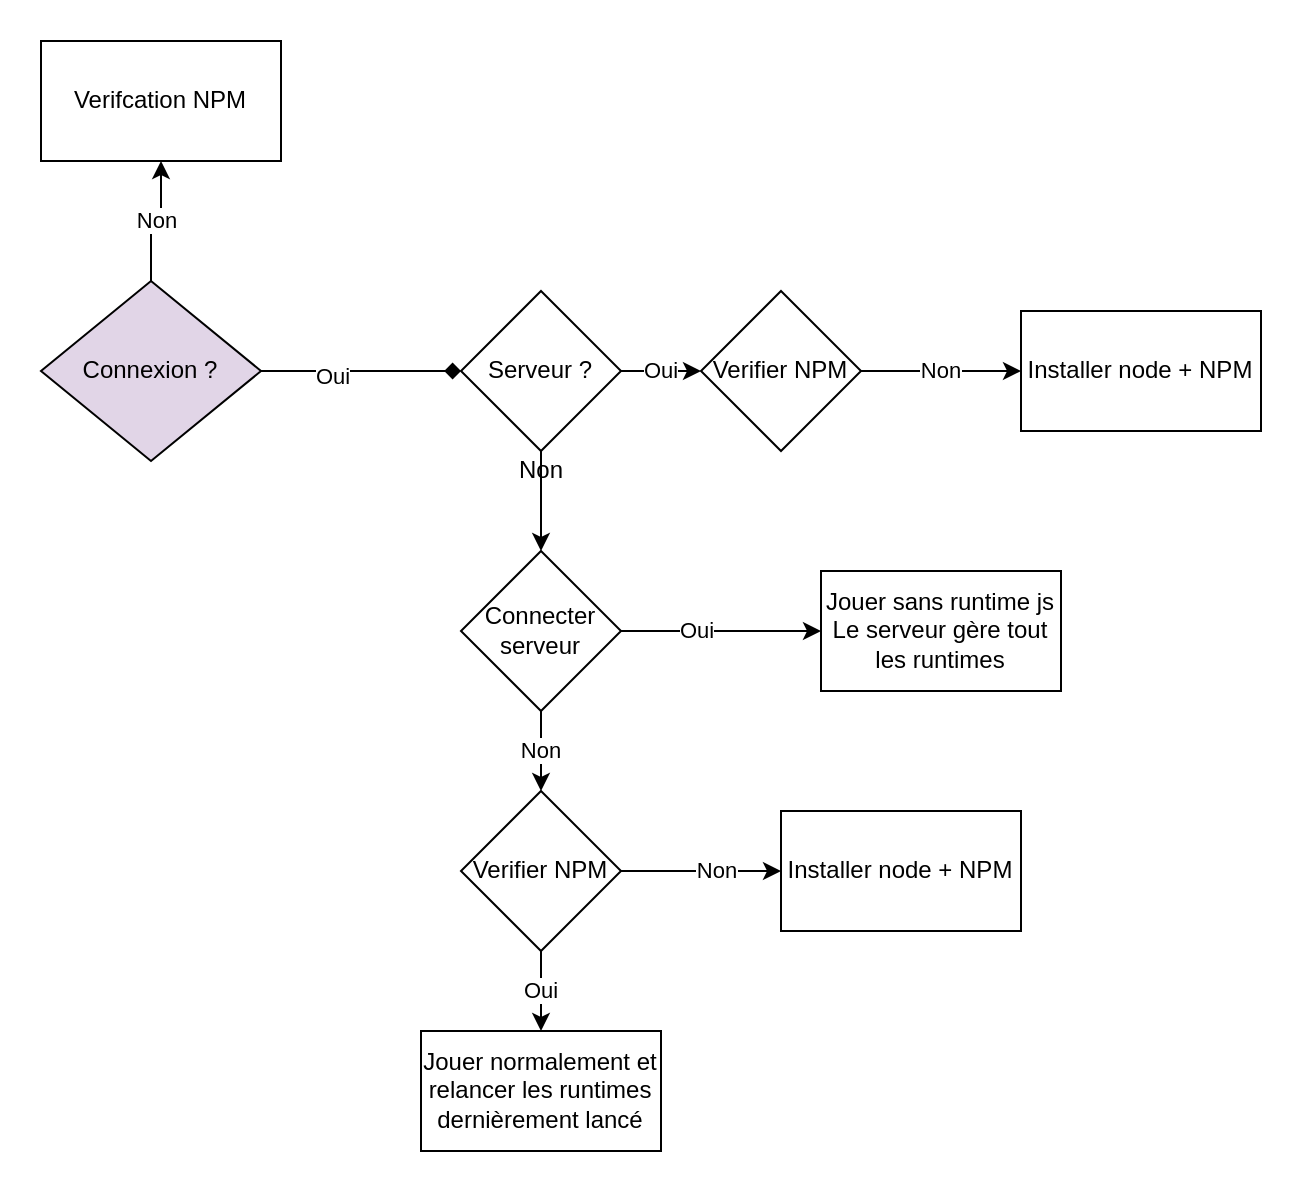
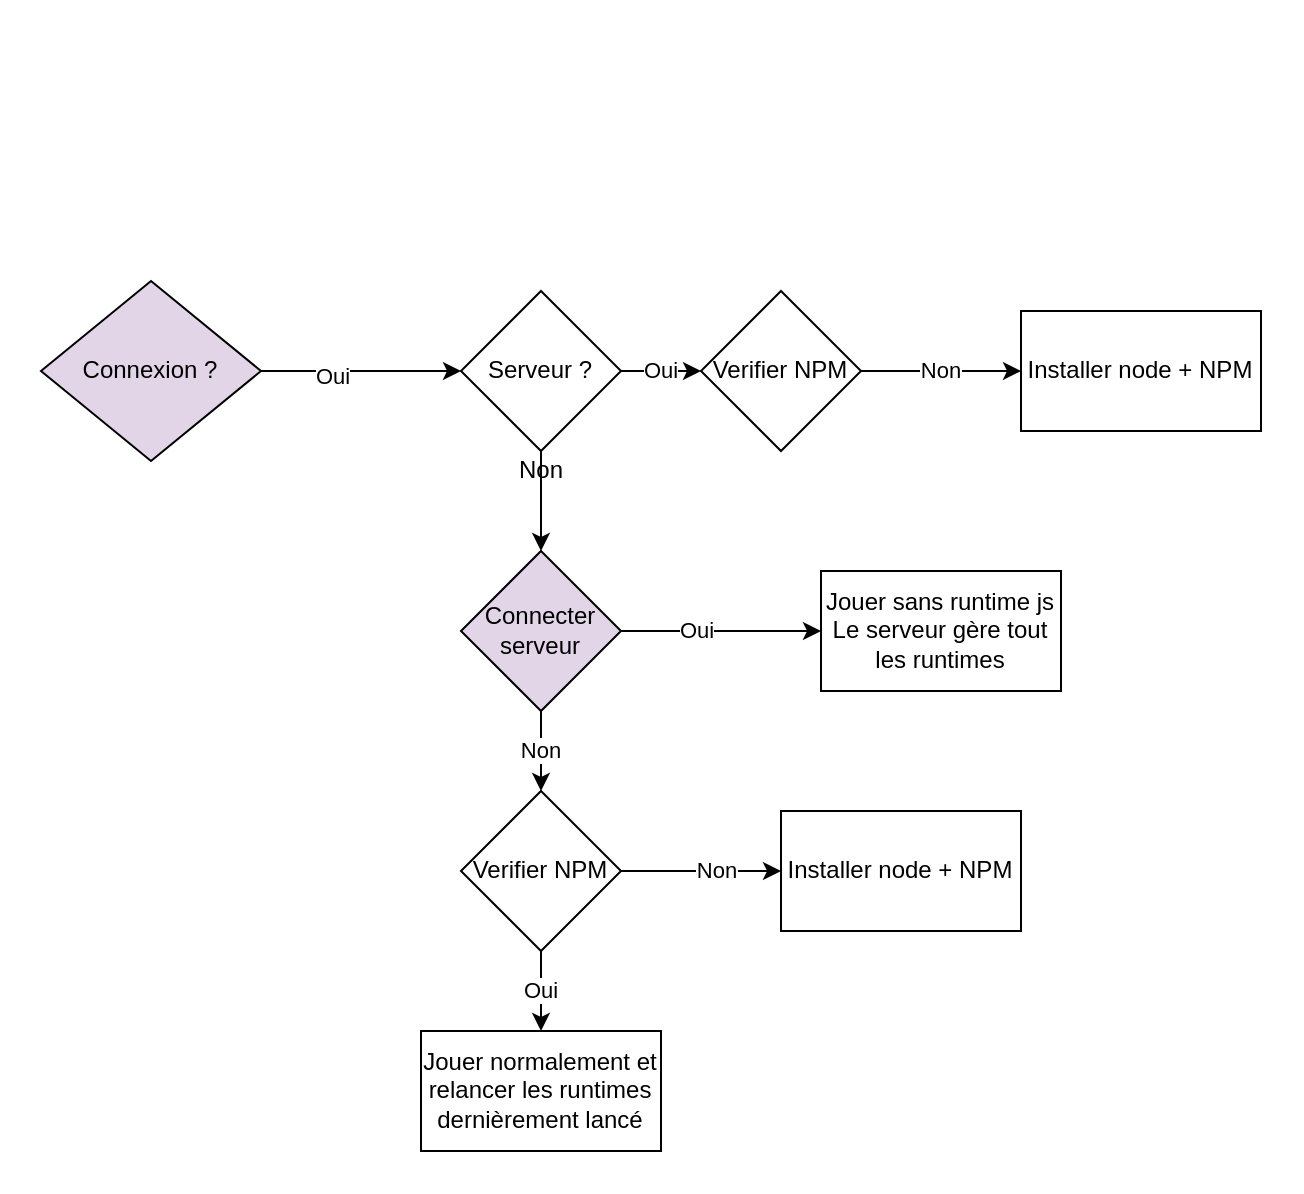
  <mxCell id="0" />
  <mxCell id="1" parent="0" />
- <mxCell id="2" value="Verifcation NPM" style="rounded=0;whiteSpace=wrap;html=1;" parent="1" vertex="1"><mxGeometry x="20" y="20" width="120" height="60" as="geometry" /></mxCell>
- <mxCell id="3" style="edgeStyle=orthogonalEdgeStyle;rounded=0;orthogonalLoop=1;jettySize=auto;html=1;entryX=0;entryY=0.5;entryDx=0;entryDy=0;exitX=1;exitY=0.5;exitDx=0;exitDy=0;endArrow=diamond;" parent="1" source="6" target="9" edge="1"><mxGeometry relative="1" as="geometry"><mxPoint x="236.04" y="184" as="targetPoint" /></mxGeometry></mxCell>
+ <mxCell id="3" style="edgeStyle=orthogonalEdgeStyle;rounded=0;orthogonalLoop=1;jettySize=auto;html=1;entryX=0;entryY=0.5;entryDx=0;entryDy=0;exitX=1;exitY=0.5;exitDx=0;exitDy=0;" parent="1" source="6" target="9" edge="1"><mxGeometry relative="1" as="geometry"><mxPoint x="236.04" y="184" as="targetPoint" /></mxGeometry></mxCell>
  <mxCell id="4" value="Oui" style="edgeLabel;html=1;align=center;verticalAlign=middle;resizable=0;points=[];" parent="3" vertex="1" connectable="0"><mxGeometry x="-0.31" y="-2" relative="1" as="geometry"><mxPoint as="offset" /></mxGeometry></mxCell>
- <mxCell id="5" value="Non" style="edgeStyle=orthogonalEdgeStyle;rounded=0;orthogonalLoop=1;jettySize=auto;html=1;entryX=0.5;entryY=1;entryDx=0;entryDy=0;" parent="1" source="6" target="2" edge="1"><mxGeometry relative="1" as="geometry" /></mxCell>
  <mxCell id="6" value="Connexion ?" style="rhombus;whiteSpace=wrap;html=1;fillColor=#e1d5e7;" parent="1" vertex="1"><mxGeometry x="20" y="140" width="110" height="90" as="geometry" /></mxCell>
  <mxCell id="7" value="Oui" style="edgeStyle=orthogonalEdgeStyle;rounded=0;orthogonalLoop=1;jettySize=auto;html=1;entryX=0;entryY=0.5;entryDx=0;entryDy=0;" parent="1" source="9" target="11" edge="1"><mxGeometry relative="1" as="geometry" /></mxCell>
  <mxCell id="8" style="edgeStyle=orthogonalEdgeStyle;rounded=0;orthogonalLoop=1;jettySize=auto;html=1;entryX=0.5;entryY=0;entryDx=0;entryDy=0;" parent="1" source="9" target="15" edge="1"><mxGeometry relative="1" as="geometry" /></mxCell>
  <mxCell id="9" value="Serveur ?" style="rhombus;whiteSpace=wrap;html=1;" parent="1" vertex="1"><mxGeometry x="230" y="145" width="80" height="80" as="geometry" /></mxCell>
  <mxCell id="10" value="Non" style="edgeStyle=orthogonalEdgeStyle;rounded=0;orthogonalLoop=1;jettySize=auto;html=1;entryX=0;entryY=0.5;entryDx=0;entryDy=0;" parent="1" source="11" target="16" edge="1"><mxGeometry relative="1" as="geometry"><mxPoint x="490" y="185" as="targetPoint" /><Array as="points"><mxPoint x="510" y="185" /></Array></mxGeometry></mxCell>
  <mxCell id="11" value="Verifier NPM" style="rhombus;whiteSpace=wrap;html=1;" parent="1" vertex="1"><mxGeometry x="350" y="145" width="80" height="80" as="geometry" /></mxCell>
  <mxCell id="12" style="edgeStyle=orthogonalEdgeStyle;rounded=0;orthogonalLoop=1;jettySize=auto;html=1;entryX=0;entryY=0.5;entryDx=0;entryDy=0;" parent="1" source="15" target="18" edge="1"><mxGeometry relative="1" as="geometry" /></mxCell>
  <mxCell id="13" value="Oui" style="edgeLabel;html=1;align=center;verticalAlign=middle;resizable=0;points=[];" parent="12" vertex="1" connectable="0"><mxGeometry x="-0.251" y="1" relative="1" as="geometry"><mxPoint as="offset" /></mxGeometry></mxCell>
  <mxCell id="14" value="Non" style="edgeStyle=orthogonalEdgeStyle;rounded=0;orthogonalLoop=1;jettySize=auto;html=1;entryX=0.5;entryY=0;entryDx=0;entryDy=0;" parent="1" source="15" target="22" edge="1"><mxGeometry relative="1" as="geometry" /></mxCell>
- <mxCell id="15" value="Connecter serveur" style="rhombus;whiteSpace=wrap;html=1;" parent="1" vertex="1"><mxGeometry x="230" y="275" width="80" height="80" as="geometry" /></mxCell>
+ <mxCell id="15" value="Connecter serveur" style="rhombus;whiteSpace=wrap;html=1;fillColor=#e1d5e7;" parent="1" vertex="1"><mxGeometry x="230" y="275" width="80" height="80" as="geometry" /></mxCell>
  <mxCell id="16" value="Installer node + NPM" style="rounded=0;whiteSpace=wrap;html=1;" parent="1" vertex="1"><mxGeometry x="510" y="155" width="120" height="60" as="geometry" /></mxCell>
  <mxCell id="17" value="Non" style="text;html=1;align=center;verticalAlign=middle;resizable=0;points=[];autosize=1;strokeColor=none;fillColor=none;" parent="1" vertex="1"><mxGeometry x="245" y="220" width="50" height="30" as="geometry" /></mxCell>
  <mxCell id="18" value="Jouer sans runtime js&lt;br&gt;Le serveur gère tout les runtimes" style="rounded=0;whiteSpace=wrap;html=1;" parent="1" vertex="1"><mxGeometry x="410" y="285" width="120" height="60" as="geometry" /></mxCell>
  <mxCell id="19" style="edgeStyle=orthogonalEdgeStyle;rounded=0;orthogonalLoop=1;jettySize=auto;html=1;entryX=0;entryY=0.5;entryDx=0;entryDy=0;" parent="1" source="22" target="23" edge="1"><mxGeometry relative="1" as="geometry"><mxPoint x="380" y="435" as="targetPoint" /></mxGeometry></mxCell>
  <mxCell id="20" value="Non" style="edgeLabel;html=1;align=center;verticalAlign=middle;resizable=0;points=[];" parent="19" vertex="1" connectable="0"><mxGeometry x="0.179" y="1" relative="1" as="geometry"><mxPoint as="offset" /></mxGeometry></mxCell>
  <mxCell id="21" value="Oui" style="edgeStyle=orthogonalEdgeStyle;rounded=0;orthogonalLoop=1;jettySize=auto;html=1;entryX=0.5;entryY=0;entryDx=0;entryDy=0;" parent="1" source="22" target="24" edge="1"><mxGeometry relative="1" as="geometry" /></mxCell>
  <mxCell id="22" value="Verifier NPM" style="rhombus;whiteSpace=wrap;html=1;" parent="1" vertex="1"><mxGeometry x="230" y="395" width="80" height="80" as="geometry" /></mxCell>
  <mxCell id="23" value="Installer node + NPM" style="rounded=0;whiteSpace=wrap;html=1;" parent="1" vertex="1"><mxGeometry x="390" y="405" width="120" height="60" as="geometry" /></mxCell>
  <mxCell id="24" value="Jouer normalement et relancer les runtimes dernièrement lancé" style="rounded=0;whiteSpace=wrap;html=1;" parent="1" vertex="1"><mxGeometry x="210" y="515" width="120" height="60" as="geometry" /></mxCell>
